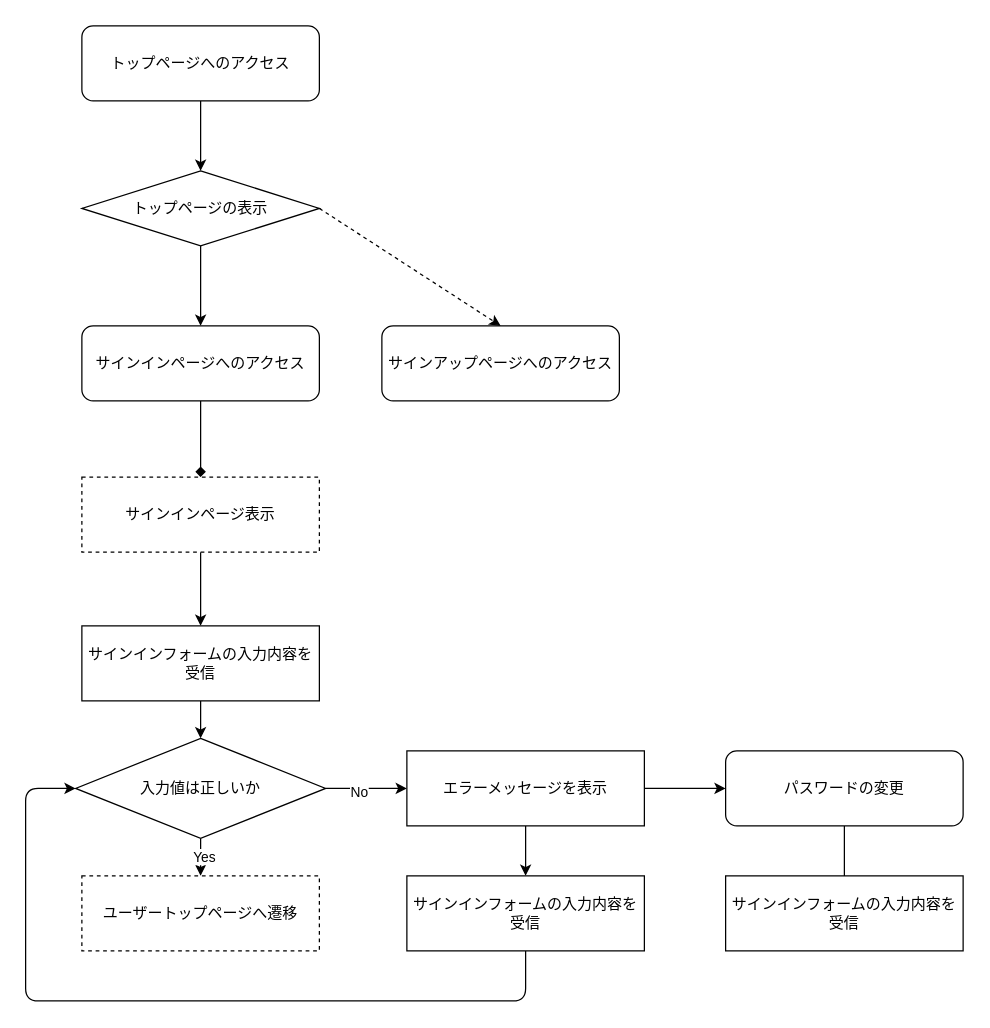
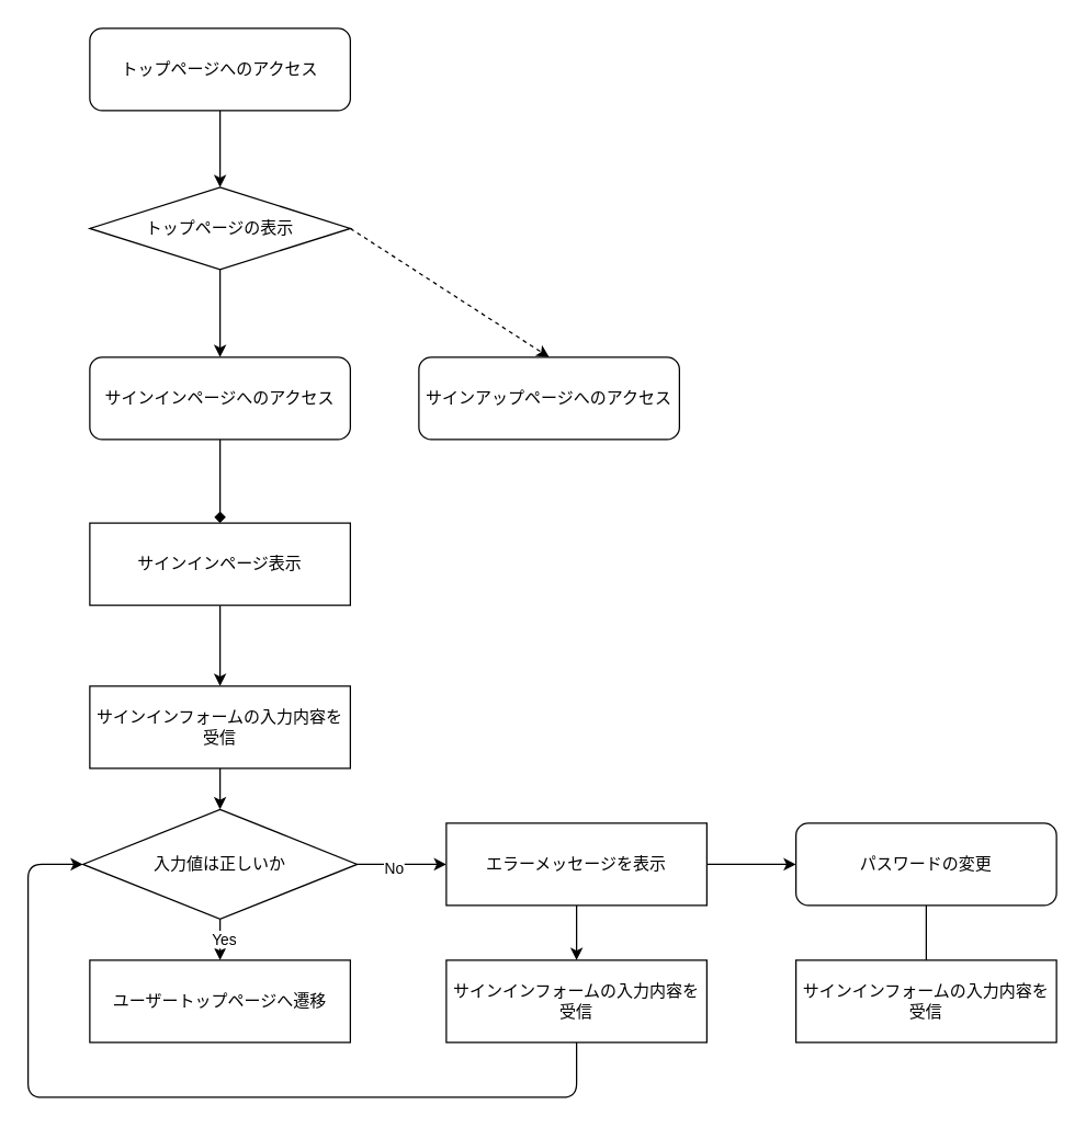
  <mxCell id="0" />
  <mxCell id="1" parent="0" />
  <mxCell id="2" style="edgeStyle=none;html=1;entryX=0.5;entryY=0;entryDx=0;entryDy=0;" parent="1" source="3" target="6" edge="1"><mxGeometry relative="1" as="geometry" /></mxCell>
  <mxCell id="3" value="トップページへのアクセス" style="rounded=1;whiteSpace=wrap;html=1;" parent="1" vertex="1"><mxGeometry x="65" y="20" width="190" height="60" as="geometry" /></mxCell>
  <mxCell id="4" style="edgeStyle=none;html=1;exitX=0.5;exitY=1;exitDx=0;exitDy=0;entryX=0.5;entryY=0;entryDx=0;entryDy=0;" parent="1" source="6" target="10" edge="1"><mxGeometry relative="1" as="geometry" /></mxCell>
  <mxCell id="5" style="edgeStyle=none;html=1;exitX=1;exitY=0.5;exitDx=0;exitDy=0;entryX=0.5;entryY=0;entryDx=0;entryDy=0;dashed=1;" parent="1" source="6" target="11" edge="1"><mxGeometry relative="1" as="geometry" /></mxCell>
  <mxCell id="6" value="トップページの表示" style="rhombus;whiteSpace=wrap;html=1;" parent="1" vertex="1"><mxGeometry x="65" y="136" width="190" height="60" as="geometry" /></mxCell>
  <mxCell id="7" style="edgeStyle=none;html=1;entryX=0.5;entryY=0;entryDx=0;entryDy=0;" parent="1" source="8" target="18" edge="1"><mxGeometry relative="1" as="geometry" /></mxCell>
- <mxCell id="8" value="サインインページ表示" style="rounded=0;whiteSpace=wrap;html=1;dashed=1;" parent="1" vertex="1"><mxGeometry x="65" y="381" width="190" height="60" as="geometry" /></mxCell>
+ <mxCell id="8" value="サインインページ表示" style="rounded=0;whiteSpace=wrap;html=1;" parent="1" vertex="1"><mxGeometry x="65" y="381" width="190" height="60" as="geometry" /></mxCell>
  <mxCell id="9" style="edgeStyle=none;html=1;entryX=0.5;entryY=0;entryDx=0;entryDy=0;endArrow=diamond;" parent="1" source="10" target="8" edge="1"><mxGeometry relative="1" as="geometry" /></mxCell>
  <mxCell id="10" value="サインインページへのアクセス" style="rounded=1;whiteSpace=wrap;html=1;" parent="1" vertex="1"><mxGeometry x="65" y="260" width="190" height="60" as="geometry" /></mxCell>
  <mxCell id="11" value="サインアップページへのアクセス" style="rounded=1;whiteSpace=wrap;html=1;" parent="1" vertex="1"><mxGeometry x="305" y="260" width="190" height="60" as="geometry" /></mxCell>
  <mxCell id="12" style="edgeStyle=none;html=1;entryX=0;entryY=0.5;entryDx=0;entryDy=0;" parent="1" source="16" target="21" edge="1"><mxGeometry relative="1" as="geometry"><mxPoint x="305" y="630" as="targetPoint" /></mxGeometry></mxCell>
  <mxCell id="13" value="No" style="edgeLabel;html=1;align=center;verticalAlign=middle;resizable=0;points=[];" parent="12" vertex="1" connectable="0"><mxGeometry x="-0.2" y="-2" relative="1" as="geometry"><mxPoint as="offset" /></mxGeometry></mxCell>
  <mxCell id="14" value="" style="edgeStyle=none;html=1;" parent="1" source="16" target="22" edge="1"><mxGeometry relative="1" as="geometry" /></mxCell>
  <mxCell id="15" value="Yes" style="edgeLabel;html=1;align=center;verticalAlign=middle;resizable=0;points=[];" parent="14" vertex="1" connectable="0"><mxGeometry x="-0.067" y="2" relative="1" as="geometry"><mxPoint as="offset" /></mxGeometry></mxCell>
  <mxCell id="16" value="入力値は正しいか" style="rhombus;whiteSpace=wrap;html=1;" parent="1" vertex="1"><mxGeometry x="60" y="590" width="200" height="80" as="geometry" /></mxCell>
  <mxCell id="17" style="edgeStyle=none;html=1;entryX=0.5;entryY=0;entryDx=0;entryDy=0;" parent="1" source="18" target="16" edge="1"><mxGeometry relative="1" as="geometry" /></mxCell>
  <mxCell id="18" value="サインインフォームの入力内容を受信" style="rounded=0;whiteSpace=wrap;html=1;" parent="1" vertex="1"><mxGeometry x="65" y="500" width="190" height="60" as="geometry" /></mxCell>
  <mxCell id="19" style="edgeStyle=none;html=1;exitX=0.5;exitY=1;exitDx=0;exitDy=0;entryX=0.5;entryY=0;entryDx=0;entryDy=0;" edge="1" parent="1" source="21" target="24"><mxGeometry relative="1" as="geometry" /></mxCell>
  <mxCell id="20" style="edgeStyle=none;html=1;entryX=0;entryY=0.5;entryDx=0;entryDy=0;" edge="1" parent="1" source="21" target="25"><mxGeometry relative="1" as="geometry" /></mxCell>
  <mxCell id="21" value="エラーメッセージを表示" style="rounded=0;whiteSpace=wrap;html=1;" parent="1" vertex="1"><mxGeometry x="325" y="600" width="190" height="60" as="geometry" /></mxCell>
- <mxCell id="22" value="ユーザートップページへ遷移" style="rounded=0;whiteSpace=wrap;html=1;dashed=1;" parent="1" vertex="1"><mxGeometry x="65" y="700" width="190" height="60" as="geometry" /></mxCell>
+ <mxCell id="22" value="ユーザートップページへ遷移" style="rounded=0;whiteSpace=wrap;html=1;" parent="1" vertex="1"><mxGeometry x="65" y="700" width="190" height="60" as="geometry" /></mxCell>
  <mxCell id="23" style="edgeStyle=none;html=1;entryX=0;entryY=0.5;entryDx=0;entryDy=0;" edge="1" parent="1" source="24" target="16"><mxGeometry relative="1" as="geometry"><Array as="points"><mxPoint x="420" y="800" /><mxPoint x="20" y="800" /><mxPoint x="20" y="710" /><mxPoint x="20" y="630" /></Array></mxGeometry></mxCell>
  <mxCell id="24" value="サインインフォームの入力内容を受信" style="rounded=0;whiteSpace=wrap;html=1;" vertex="1" parent="1"><mxGeometry x="325" y="700" width="190" height="60" as="geometry" /></mxCell>
  <mxCell id="25" value="パスワードの変更" style="rounded=1;whiteSpace=wrap;html=1;" vertex="1" parent="1"><mxGeometry x="580" y="600" width="190" height="60" as="geometry" /></mxCell>
  <mxCell id="26" value="サインインフォームの入力内容を受信" style="rounded=0;whiteSpace=wrap;html=1;" vertex="1" parent="1"><mxGeometry x="580" y="700" width="190" height="60" as="geometry" /></mxCell>
  <mxCell id="27" value="" style="endArrow=none;html=1;entryX=0.5;entryY=1;entryDx=0;entryDy=0;exitX=0.5;exitY=0;exitDx=0;exitDy=0;" edge="1" parent="1" source="26" target="25"><mxGeometry width="50" height="50" relative="1" as="geometry"><mxPoint x="570" y="550" as="sourcePoint" /><mxPoint x="620" y="500" as="targetPoint" /></mxGeometry></mxCell>
